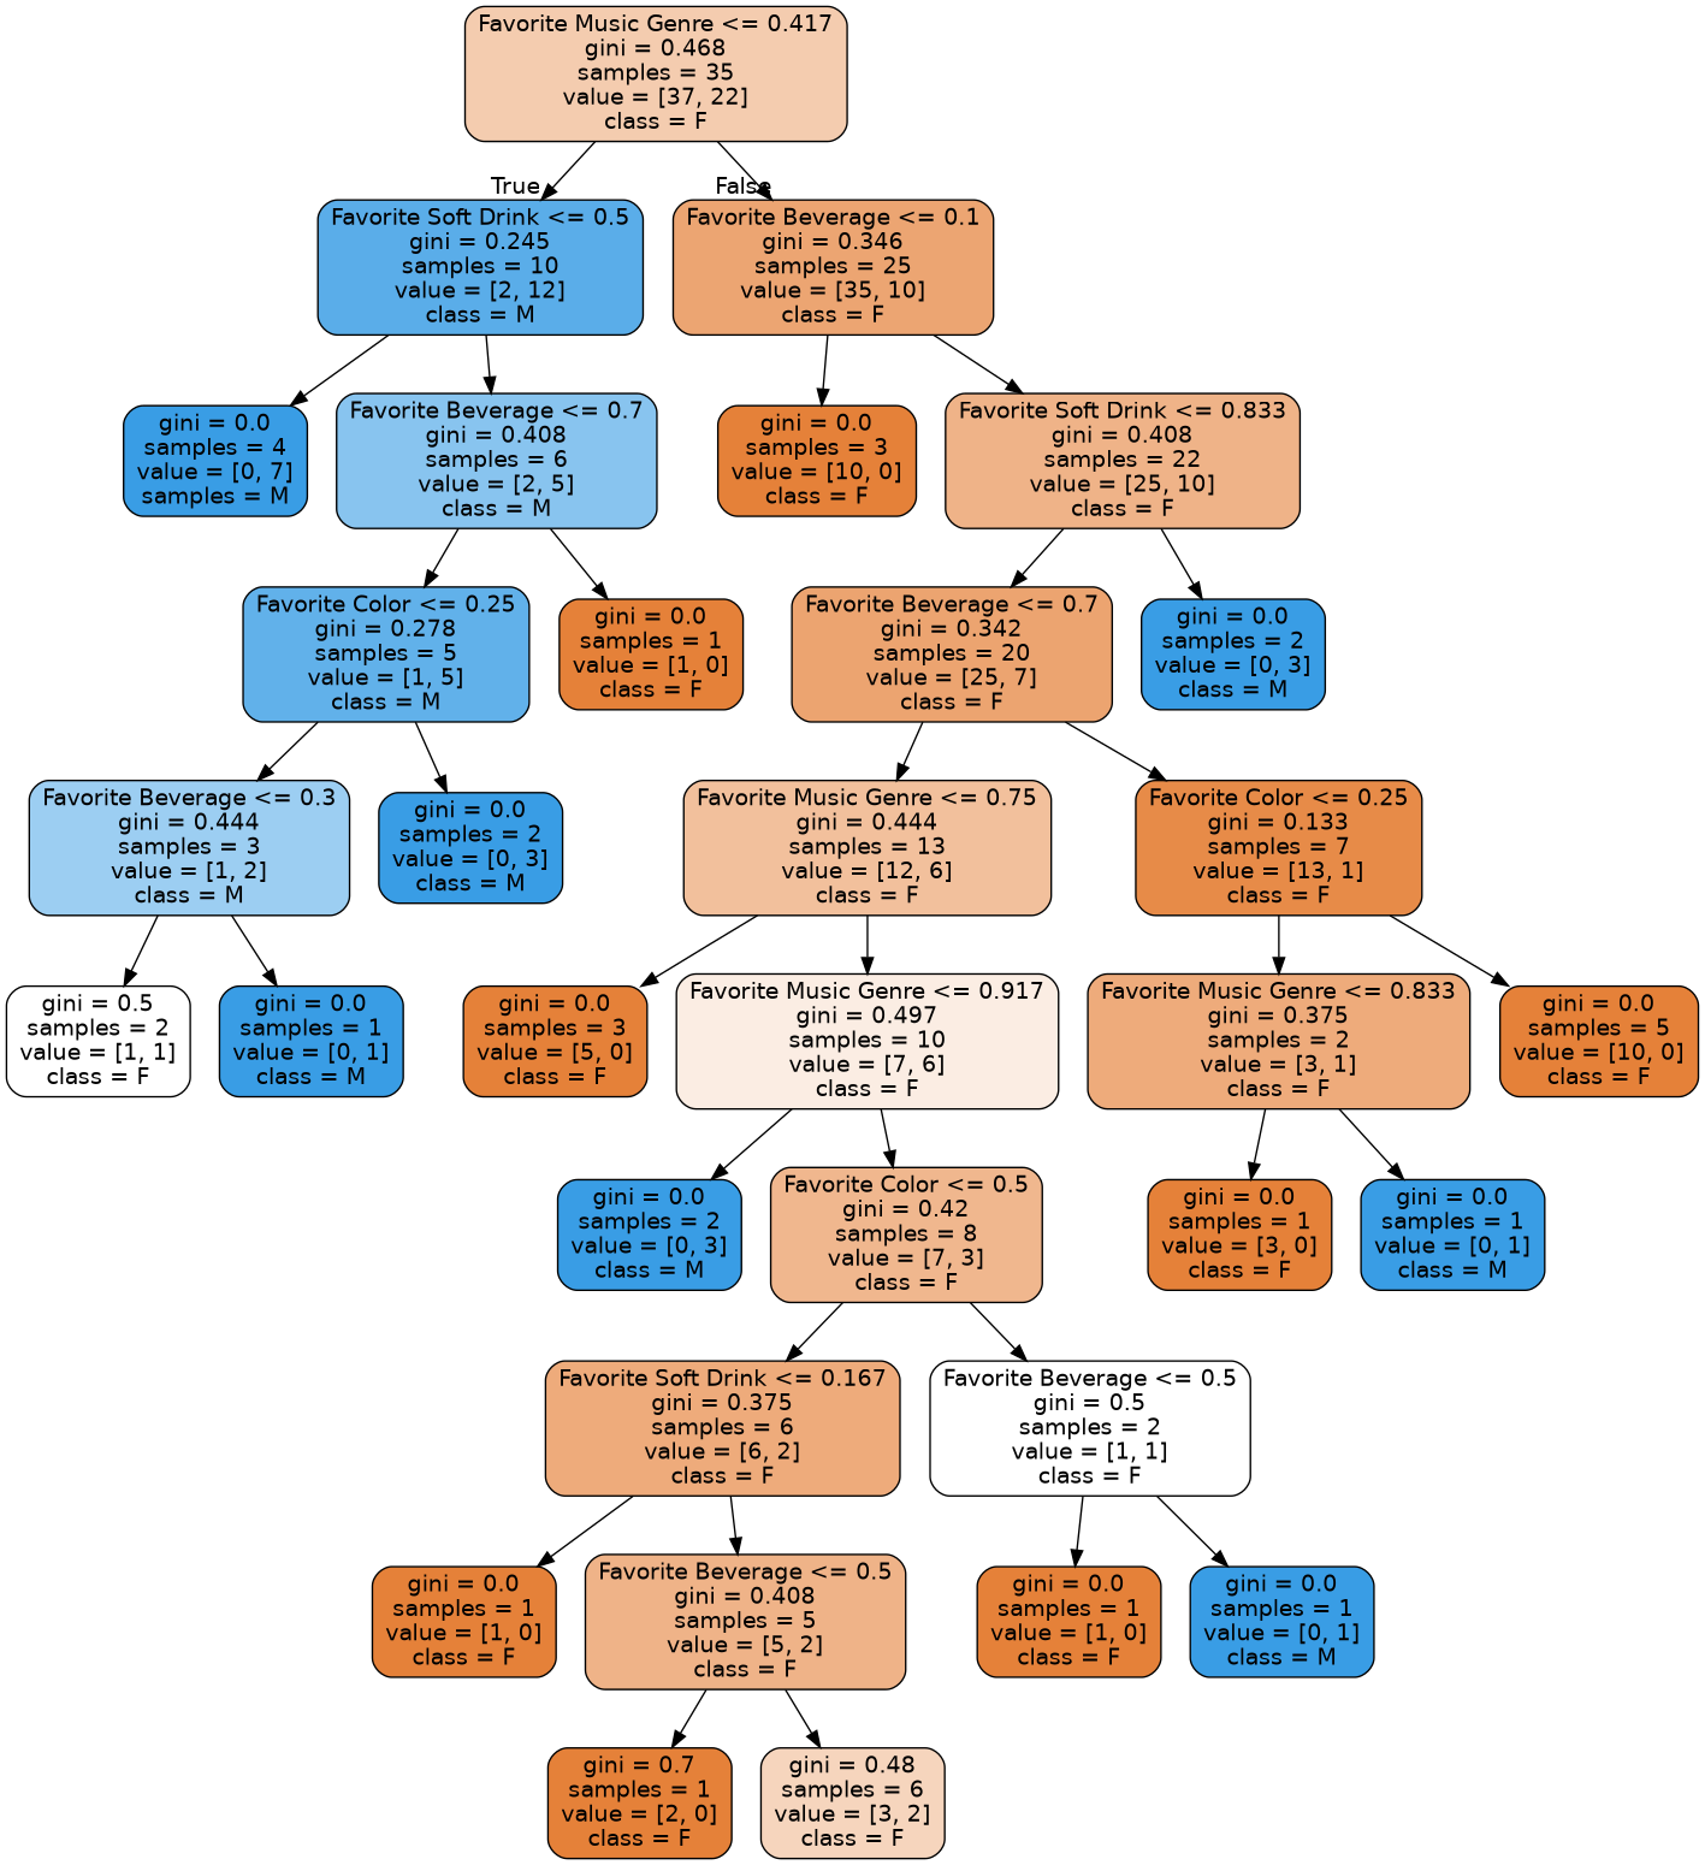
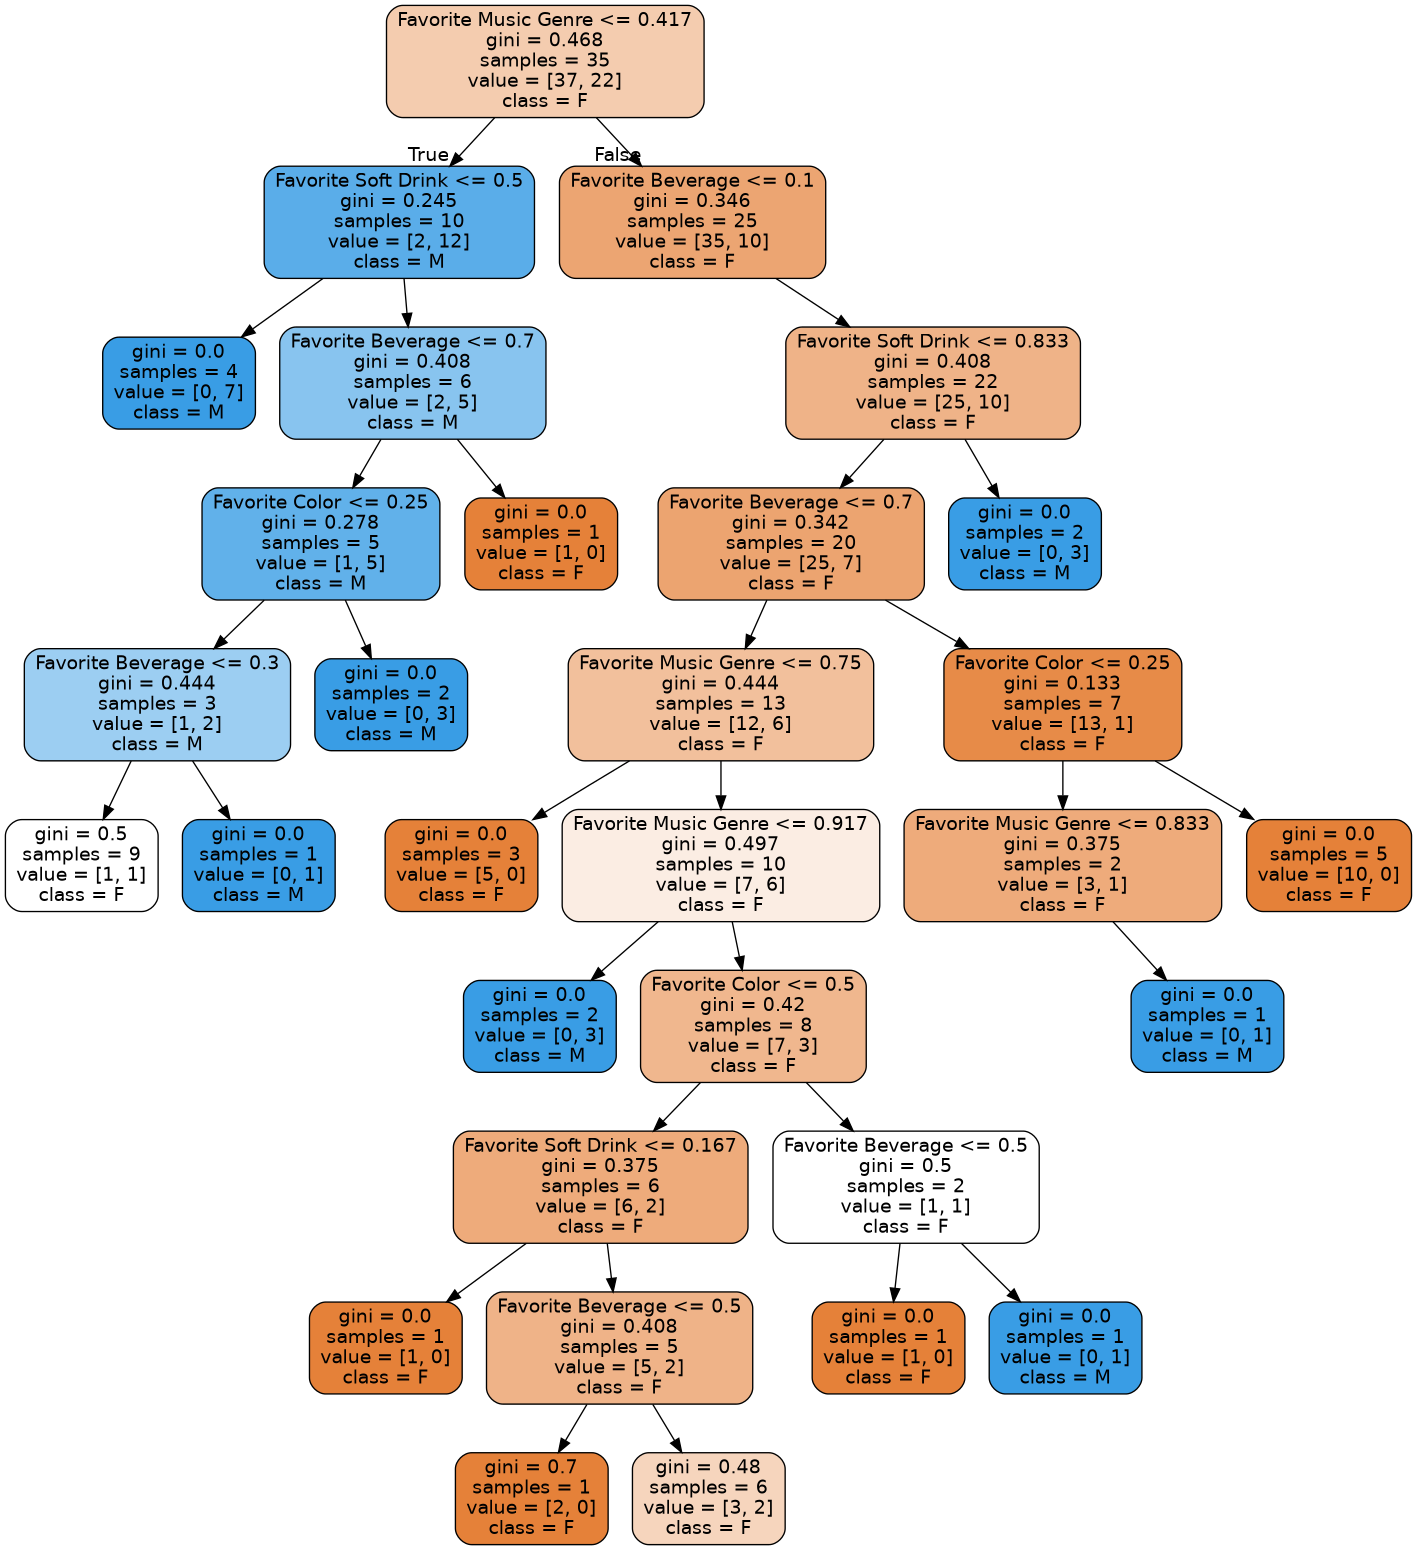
  digraph {
    node [color=black fillcolor="#e58139" fontname=helvetica shape=box style="filled, rounded"]
    edge [fontname=helvetica]
    n1 [fillcolor="#f4ccaf" label="Favorite Music Genre <= 0.417\ngini = 0.468\nsamples = 35\nvalue = [37, 22]\nclass = F"]
    n2 [fillcolor="#5aade9" label="Favorite Soft Drink <= 0.5\ngini = 0.245\nsamples = 10\nvalue = [2, 12]\nclass = M"]
    n3 [fillcolor="#eca572" label="Favorite Beverage <= 0.1\ngini = 0.346\nsamples = 25\nvalue = [35, 10]\nclass = F"]
-   n4 [fillcolor="#399de5" label="gini = 0.0\nsamples = 4\nvalue = [0, 7]\nsamples = M"]
+   n4 [fillcolor="#399de5" label="gini = 0.0\nsamples = 4\nvalue = [0, 7]\nclass = M"]
    n5 [fillcolor="#88c4ef" label="Favorite Beverage <= 0.7\ngini = 0.408\nsamples = 6\nvalue = [2, 5]\nclass = M"]
-   n6 [label="gini = 0.0\nsamples = 3\nvalue = [10, 0]\nclass = F"]
    n7 [fillcolor="#efb388" label="Favorite Soft Drink <= 0.833\ngini = 0.408\nsamples = 22\nvalue = [25, 10]\nclass = F"]
    n8 [fillcolor="#61b1ea" label="Favorite Color <= 0.25\ngini = 0.278\nsamples = 5\nvalue = [1, 5]\nclass = M"]
    n9 [label="gini = 0.0\nsamples = 1\nvalue = [1, 0]\nclass = F"]
    n10 [fillcolor="#9ccef2" label="Favorite Beverage <= 0.3\ngini = 0.444\nsamples = 3\nvalue = [1, 2]\nclass = M"]
    n11 [fillcolor="#399de5" label="gini = 0.0\nsamples = 2\nvalue = [0, 3]\nclass = M"]
-   n12 [fillcolor="#ffffff" label="gini = 0.5\nsamples = 2\nvalue = [1, 1]\nclass = F"]
+   n12 [fillcolor="#ffffff" label="gini = 0.5\nsamples = 9\nvalue = [1, 1]\nclass = F"]
    n13 [fillcolor="#399de5" label="gini = 0.0\nsamples = 1\nvalue = [0, 1]\nclass = M"]
    n14 [fillcolor="#eca470" label="Favorite Beverage <= 0.7\ngini = 0.342\nsamples = 20\nvalue = [25, 7]\nclass = F"]
    n15 [fillcolor="#399de5" label="gini = 0.0\nsamples = 2\nvalue = [0, 3]\nclass = M"]
    n16 [fillcolor="#f2c09c" label="Favorite Music Genre <= 0.75\ngini = 0.444\nsamples = 13\nvalue = [12, 6]\nclass = F"]
    n17 [fillcolor="#e78b48" label="Favorite Color <= 0.25\ngini = 0.133\nsamples = 7\nvalue = [13, 1]\nclass = F"]
    n18 [label="gini = 0.0\nsamples = 3\nvalue = [5, 0]\nclass = F"]
    n19 [fillcolor="#fbede3" label="Favorite Music Genre <= 0.917\ngini = 0.497\nsamples = 10\nvalue = [7, 6]\nclass = F"]
    n20 [fillcolor="#eeab7b" label="Favorite Music Genre <= 0.833\ngini = 0.375\nsamples = 2\nvalue = [3, 1]\nclass = F"]
    n21 [label="gini = 0.0\nsamples = 5\nvalue = [10, 0]\nclass = F"]
    n22 [fillcolor="#399de5" label="gini = 0.0\nsamples = 2\nvalue = [0, 3]\nclass = M"]
    n23 [fillcolor="#f0b78e" label="Favorite Color <= 0.5\ngini = 0.42\nsamples = 8\nvalue = [7, 3]\nclass = F"]
    n24 [fillcolor="#eeab7b" label="Favorite Soft Drink <= 0.167\ngini = 0.375\nsamples = 6\nvalue = [6, 2]\nclass = F"]
    n25 [fillcolor="#ffffff" label="Favorite Beverage <= 0.5\ngini = 0.5\nsamples = 2\nvalue = [1, 1]\nclass = F"]
    n26 [label="gini = 0.0\nsamples = 1\nvalue = [1, 0]\nclass = F"]
    n27 [fillcolor="#efb388" label="Favorite Beverage <= 0.5\ngini = 0.408\nsamples = 5\nvalue = [5, 2]\nclass = F"]
    n28 [label="gini = 0.0\nsamples = 1\nvalue = [1, 0]\nclass = F"]
    n29 [fillcolor="#399de5" label="gini = 0.0\nsamples = 1\nvalue = [0, 1]\nclass = M"]
    n30 [label="gini = 0.7\nsamples = 1\nvalue = [2, 0]\nclass = F"]
    n31 [fillcolor="#f6d5bd" label="gini = 0.48\nsamples = 6\nvalue = [3, 2]\nclass = F"]
-   n32 [label="gini = 0.0\nsamples = 1\nvalue = [3, 0]\nclass = F"]
    n33 [fillcolor="#399de5" label="gini = 0.0\nsamples = 1\nvalue = [0, 1]\nclass = M"]
    n1 -> n2 [headlabel=True labelangle=45 labeldistance=2.5]
    n1 -> n3 [headlabel=False labelangle=-45 labeldistance=2.5]
    n2 -> n4
    n2 -> n5
-   n3 -> n6
    n3 -> n7
    n5 -> n8
    n5 -> n9
    n7 -> n14
    n7 -> n15
    n8 -> n10
    n8 -> n11
    n10 -> n12
    n10 -> n13
    n14 -> n16
    n14 -> n17
    n16 -> n18
    n16 -> n19
    n17 -> n20
    n17 -> n21
    n19 -> n22
    n19 -> n23
-   n20 -> n32
    n20 -> n33
    n23 -> n24
    n23 -> n25
    n24 -> n26
    n24 -> n27
    n25 -> n28
    n25 -> n29
    n27 -> n30
    n27 -> n31
  }
